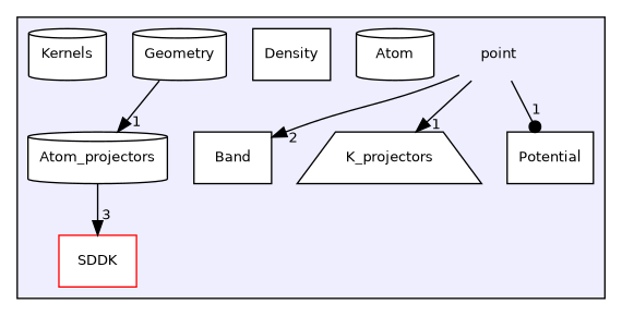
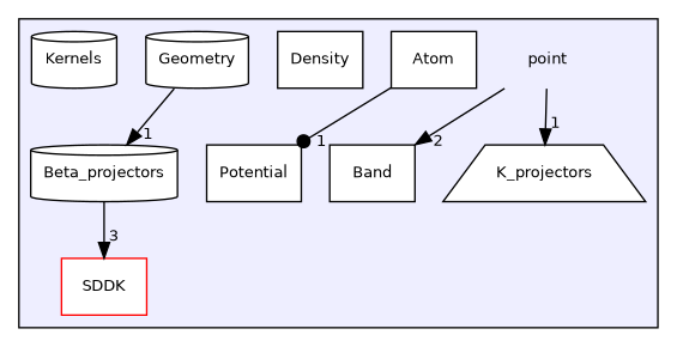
  digraph {
    compound=true
    node [fontname=Helvetica fontsize=10 shape=cylinder color=black fillcolor=white style=filled]
    edge [arrowhead=normal headlabel=1 labeldistance=1.5 labelfontname=Helvetica labelfontsize=10]
    n1 [label=point shape=plaintext color="" fillcolor="" style=""]
-   n2 [label=Atom]
+   n2 [label=Atom shape=box]
    n3 [label=Band shape=box]
-   n4 [label=Atom_projectors]
+   n4 [label=Beta_projectors]
    n5 [label=Density shape=box]
    n6 [label=Geometry]
    n7 [label=K_projectors shape=trapezium]
    n8 [label=Kernels]
    n9 [label=Potential shape=box]
    n10 [color=red label=SDDK shape=box]
    subgraph cluster_1 {
      bgcolor="#eeeeff"
      pencolor=black
      n1
      n2
      n3
      n4
      n5
      n6
      n7
      n8
      n9
      n10
    }
    n1 -> n3 [headlabel=2]
    n1 -> n7
-   n1 -> n9 [arrowhead=dot]
+   n2 -> n9 [arrowhead=dot]
    n4 -> n10 [headlabel=3]
    n6 -> n4
  }
